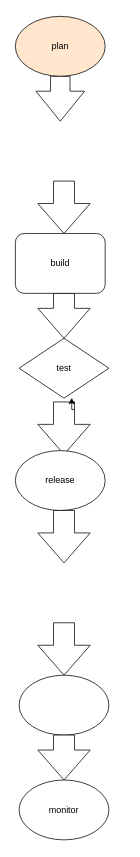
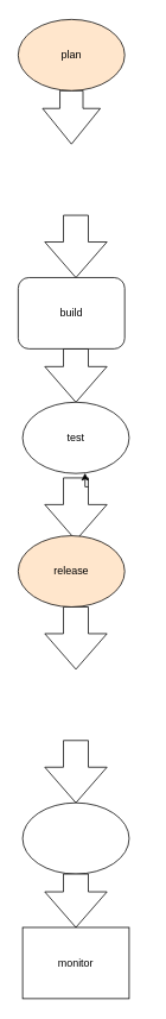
  <mxCell id="0" />
  <mxCell id="1" parent="0" />
  <mxCell id="2" value="" style="html=1;shadow=0;dashed=0;align=center;verticalAlign=middle;shape=mxgraph.arrows2.arrow;dy=0.6;dx=40;direction=south;notch=0;" parent="1" vertex="1"><mxGeometry x="47.5" y="100" width="65" height="60" as="geometry" /></mxCell>
  <mxCell id="3" value="" style="html=1;shadow=0;dashed=0;align=center;verticalAlign=middle;shape=mxgraph.arrows2.arrow;dy=0.6;dx=40;direction=south;notch=0;" parent="1" vertex="1"><mxGeometry x="50" y="240" width="70" height="70" as="geometry" /></mxCell>
  <mxCell id="4" value="" style="html=1;shadow=0;dashed=0;align=center;verticalAlign=middle;shape=mxgraph.arrows2.arrow;dy=0.6;dx=40;direction=south;notch=0;" parent="1" vertex="1"><mxGeometry x="50" y="390" width="70" height="60" as="geometry" /></mxCell>
  <mxCell id="5" style="edgeStyle=orthogonalEdgeStyle;rounded=0;orthogonalLoop=1;jettySize=auto;html=1;exitX=1;exitY=0.5;exitDx=0;exitDy=0;exitPerimeter=0;" parent="1" edge="1"><mxGeometry relative="1" as="geometry"><mxPoint x="165" y="650" as="sourcePoint" /><mxPoint x="165" y="650" as="targetPoint" /></mxGeometry></mxCell>
  <mxCell id="6" value="" style="html=1;shadow=0;dashed=0;align=center;verticalAlign=middle;shape=mxgraph.arrows2.arrow;dy=0.6;dx=40;direction=south;notch=0;" parent="1" vertex="1"><mxGeometry x="50" y="535" width="70" height="70" as="geometry" /></mxCell>
  <mxCell id="7" value="plan" style="ellipse;whiteSpace=wrap;html=1;fillColor=#ffe6cc;" vertex="1" parent="1"><mxGeometry x="20" width="120" height="80" as="geometry" y="20" /></mxCell>
  <mxCell id="8" value="build" style="whiteSpace=wrap;html=1;rounded=1;" vertex="1" parent="1"><mxGeometry x="20" y="310" width="120" height="80" as="geometry" /></mxCell>
- <mxCell id="9" value="test" style="rhombus;whiteSpace=wrap;html=1;" vertex="1" parent="1"><mxGeometry x="25" y="450" width="120" height="80" as="geometry" /></mxCell>
+ <mxCell id="9" value="test" style="ellipse;whiteSpace=wrap;html=1;" vertex="1" parent="1"><mxGeometry x="25" y="450" width="120" height="80" as="geometry" /></mxCell>
  <mxCell id="10" style="edgeStyle=orthogonalEdgeStyle;rounded=0;orthogonalLoop=1;jettySize=auto;html=1;exitX=0;exitY=0;exitDx=10;exitDy=21;exitPerimeter=0;entryX=0.586;entryY=0.994;entryDx=0;entryDy=0;entryPerimeter=0;" edge="1" parent="1" source="6" target="9"><mxGeometry relative="1" as="geometry" /></mxCell>
- <mxCell id="11" value="release" style="ellipse;whiteSpace=wrap;html=1;" vertex="1" parent="1"><mxGeometry x="20" y="600" width="120" height="80" as="geometry" /></mxCell>
+ <mxCell id="11" value="release" style="ellipse;whiteSpace=wrap;html=1;fillColor=#ffe6cc;" vertex="1" parent="1"><mxGeometry x="20" y="600" width="120" height="80" as="geometry" /></mxCell>
  <mxCell id="12" value="" style="html=1;shadow=0;dashed=0;align=center;verticalAlign=middle;shape=mxgraph.arrows2.arrow;dy=0.6;dx=40;direction=south;notch=0;" vertex="1" parent="1"><mxGeometry x="50" y="680" width="70" height="70" as="geometry" /></mxCell>
  <mxCell id="13" value="" style="html=1;shadow=0;dashed=0;align=center;verticalAlign=middle;shape=mxgraph.arrows2.arrow;dy=0.6;dx=40;direction=south;notch=0;" vertex="1" parent="1"><mxGeometry x="50" y="830" width="70" height="70" as="geometry" /></mxCell>
  <mxCell id="14" value="" style="ellipse;whiteSpace=wrap;html=1;" vertex="1" parent="1"><mxGeometry x="25" y="900" width="120" height="80" as="geometry" /></mxCell>
  <mxCell id="15" value="" style="html=1;shadow=0;dashed=0;align=center;verticalAlign=middle;shape=mxgraph.arrows2.arrow;dy=0.6;dx=40;direction=south;notch=0;" vertex="1" parent="1"><mxGeometry x="50" y="980" width="70" height="60" as="geometry" /></mxCell>
- <mxCell id="16" value="monitor" style="ellipse;whiteSpace=wrap;html=1;" vertex="1" parent="1"><mxGeometry x="25" y="1040" width="120" height="80" as="geometry" /></mxCell>
+ <mxCell id="16" value="monitor" style="whiteSpace=wrap;html=1;rounded=0;" vertex="1" parent="1"><mxGeometry x="25" y="1040" width="120" height="80" as="geometry" /></mxCell>
